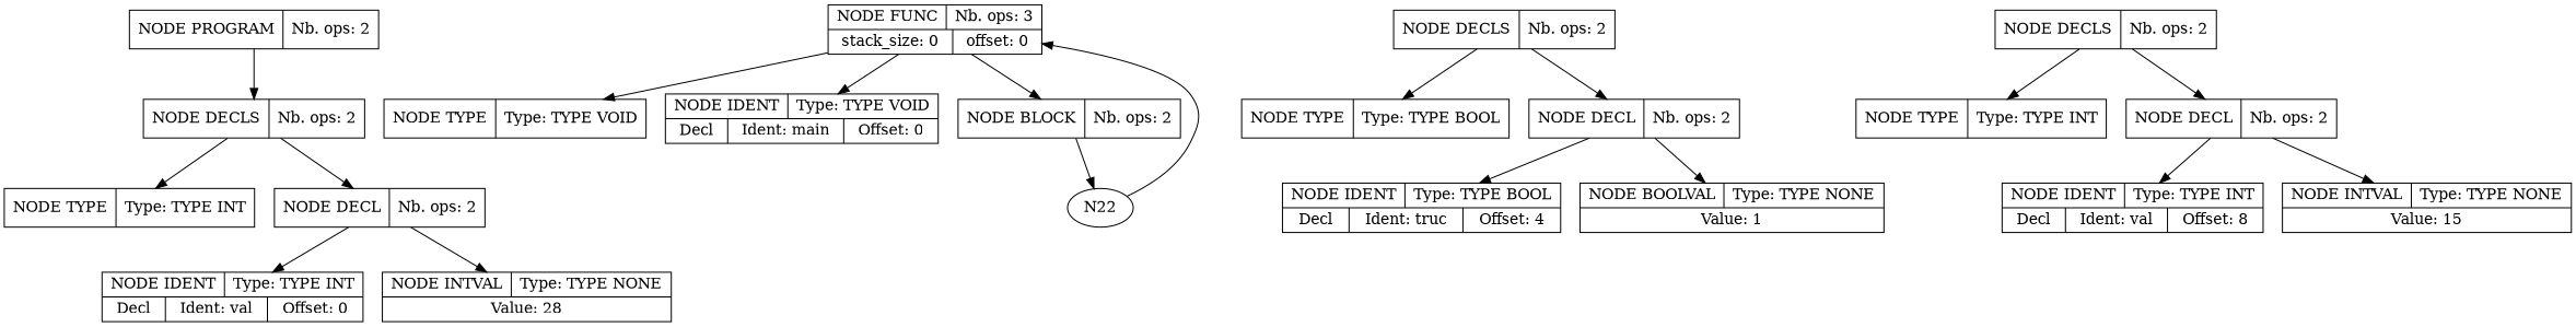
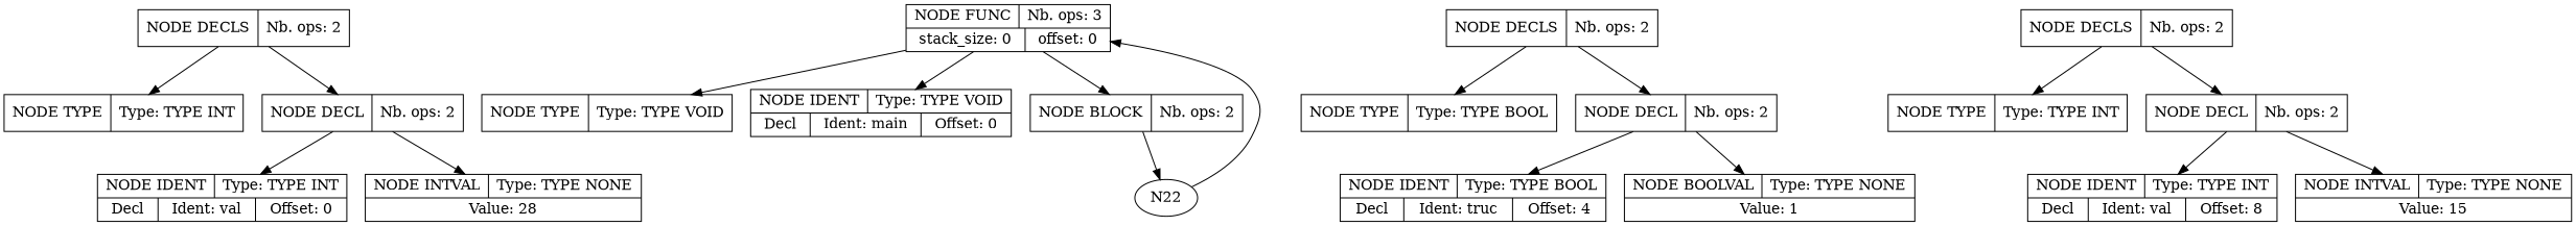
  digraph {
    node [shape=record]
    edge [tailclip=true]
-   n1 [label="{{NODE PROGRAM|Nb. ops: 2}}"]
    n2 [label="{{NODE DECLS|Nb. ops: 2}}"]
    n3 [label="{{NODE TYPE|Type: TYPE INT}}"]
    n4 [label="{{NODE DECL|Nb. ops: 2}}"]
    n5 [label="{{NODE FUNC|Nb. ops: 3}|{stack_size: 0|offset: 0}}"]
    n6 [label="{{NODE TYPE|Type: TYPE VOID}}"]
    n7 [label="{{NODE IDENT|Type: TYPE VOID}|{<decl>Decl      |Ident: main|Offset: 0}}"]
    n8 [label="{{NODE BLOCK|Nb. ops: 2}}"]
    n9 [label="{{NODE IDENT|Type: TYPE INT}|{<decl>Decl      |Ident: val|Offset: 0}}"]
    n10 [label="{{NODE INTVAL|Type: TYPE NONE}|{Value: 28}}"]
    N22 [shape=""]
    n12 [label="{{NODE DECLS|Nb. ops: 2}}"]
    n13 [label="{{NODE TYPE|Type: TYPE BOOL}}"]
    n14 [label="{{NODE DECL|Nb. ops: 2}}"]
    n15 [label="{{NODE DECLS|Nb. ops: 2}}"]
    n16 [label="{{NODE TYPE|Type: TYPE INT}}"]
    n17 [label="{{NODE DECL|Nb. ops: 2}}"]
    n18 [label="{{NODE IDENT|Type: TYPE BOOL}|{<decl>Decl      |Ident: truc|Offset: 4}}"]
    n19 [label="{{NODE BOOLVAL|Type: TYPE NONE}|{Value: 1}}"]
    n20 [label="{{NODE IDENT|Type: TYPE INT}|{<decl>Decl      |Ident: val|Offset: 8}}"]
    n21 [label="{{NODE INTVAL|Type: TYPE NONE}|{Value: 15}}"]
-   n1 -> n2
    n2 -> n3
    n2 -> n4
    n4 -> n9
    n4 -> n10
    n5 -> n6
    n5 -> n7
    n5 -> n8
    n8 -> N22
    N22 -> n5
    n12 -> n13
    n12 -> n14
    n14 -> n18
    n14 -> n19
    n15 -> n16
    n15 -> n17
    n17 -> n20
    n17 -> n21
  }
